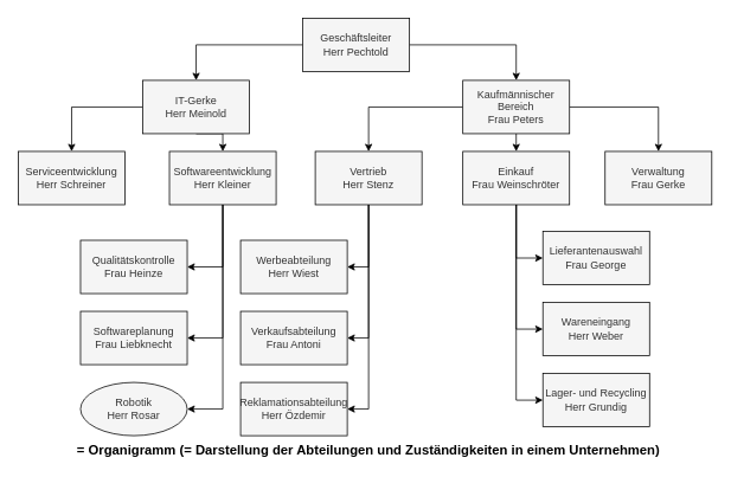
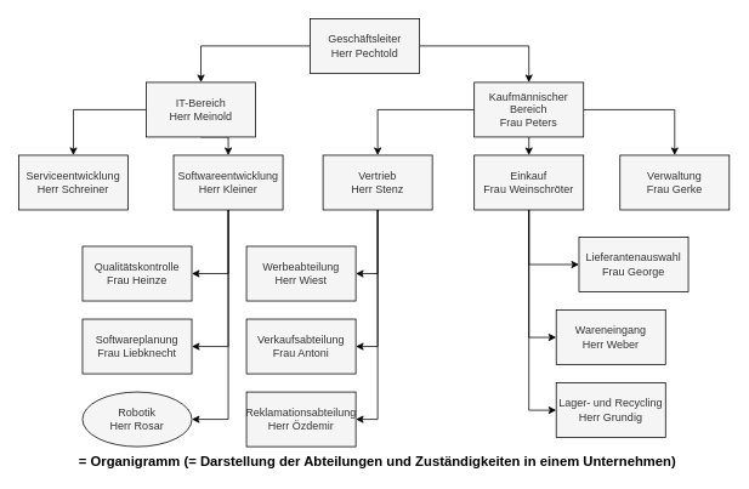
  <mxCell id="0" />
  <mxCell id="1" parent="0" />
  <mxCell id="2" style="edgeStyle=orthogonalEdgeStyle;rounded=0;orthogonalLoop=1;jettySize=auto;html=1;exitX=1;exitY=0.5;exitDx=0;exitDy=0;entryX=0.5;entryY=0;entryDx=0;entryDy=0;labelBackgroundColor=none;labelBorderColor=none;fontColor=#000000;fillColor=#f5f5f5;strokeColor=#000000;" parent="1" source="4" target="11" edge="1"><mxGeometry relative="1" as="geometry" /></mxCell>
  <mxCell id="3" style="edgeStyle=orthogonalEdgeStyle;rounded=0;orthogonalLoop=1;jettySize=auto;html=1;exitX=0;exitY=0.5;exitDx=0;exitDy=0;entryX=0.5;entryY=0;entryDx=0;entryDy=0;labelBackgroundColor=none;labelBorderColor=none;fontColor=#000000;fillColor=#f5f5f5;strokeColor=#000000;" parent="1" source="4" target="7" edge="1"><mxGeometry relative="1" as="geometry" /></mxCell>
  <mxCell id="4" value="Geschäftsleiter&lt;br&gt;Herr Pechtold" style="rounded=0;whiteSpace=wrap;html=1;labelBackgroundColor=none;labelBorderColor=none;fillColor=#f5f5f5;fontColor=#333333;strokeColor=#000000;" parent="1" vertex="1"><mxGeometry x="340" y="20" width="120" height="60" as="geometry" /></mxCell>
  <mxCell id="5" style="edgeStyle=orthogonalEdgeStyle;rounded=0;orthogonalLoop=1;jettySize=auto;html=1;exitX=0.5;exitY=1;exitDx=0;exitDy=0;entryX=0.5;entryY=0;entryDx=0;entryDy=0;labelBackgroundColor=none;labelBorderColor=none;fontColor=#000000;fillColor=#f5f5f5;strokeColor=#000000;" parent="1" source="7" target="16" edge="1"><mxGeometry relative="1" as="geometry" /></mxCell>
  <mxCell id="6" style="edgeStyle=orthogonalEdgeStyle;rounded=0;orthogonalLoop=1;jettySize=auto;html=1;exitX=0;exitY=0.5;exitDx=0;exitDy=0;entryX=0.5;entryY=0;entryDx=0;entryDy=0;labelBackgroundColor=none;labelBorderColor=none;fontColor=#000000;fillColor=#f5f5f5;strokeColor=#000000;" parent="1" source="7" target="12" edge="1"><mxGeometry relative="1" as="geometry" /></mxCell>
- <mxCell id="7" value="IT-Gerke&lt;br&gt;Herr Meinold" style="rounded=0;whiteSpace=wrap;html=1;labelBackgroundColor=none;labelBorderColor=none;fillColor=#f5f5f5;fontColor=#333333;strokeColor=#000000;" parent="1" vertex="1"><mxGeometry x="160" y="90" width="120" height="60" as="geometry" /></mxCell>
+ <mxCell id="7" value="IT-Bereich&lt;br&gt;Herr Meinold" style="rounded=0;whiteSpace=wrap;html=1;labelBackgroundColor=none;labelBorderColor=none;fillColor=#f5f5f5;fontColor=#333333;strokeColor=#000000;" parent="1" vertex="1"><mxGeometry x="160" y="90" width="120" height="60" as="geometry" /></mxCell>
  <mxCell id="8" style="edgeStyle=orthogonalEdgeStyle;rounded=0;orthogonalLoop=1;jettySize=auto;html=1;exitX=0.5;exitY=1;exitDx=0;exitDy=0;entryX=0.5;entryY=0;entryDx=0;entryDy=0;labelBackgroundColor=none;labelBorderColor=none;fontColor=#000000;fillColor=#f5f5f5;strokeColor=#000000;" parent="1" source="11" target="24" edge="1"><mxGeometry relative="1" as="geometry" /></mxCell>
  <mxCell id="9" style="edgeStyle=orthogonalEdgeStyle;rounded=0;orthogonalLoop=1;jettySize=auto;html=1;exitX=1;exitY=0.5;exitDx=0;exitDy=0;entryX=0.5;entryY=0;entryDx=0;entryDy=0;labelBackgroundColor=none;labelBorderColor=none;fontColor=#000000;fillColor=#f5f5f5;strokeColor=#000000;" parent="1" source="11" target="25" edge="1"><mxGeometry relative="1" as="geometry" /></mxCell>
  <mxCell id="10" style="edgeStyle=orthogonalEdgeStyle;rounded=0;orthogonalLoop=1;jettySize=auto;html=1;exitX=0;exitY=0.5;exitDx=0;exitDy=0;entryX=0.5;entryY=0;entryDx=0;entryDy=0;labelBackgroundColor=none;labelBorderColor=none;fontColor=#000000;fillColor=#f5f5f5;strokeColor=#000000;" parent="1" source="11" target="20" edge="1"><mxGeometry relative="1" as="geometry" /></mxCell>
  <mxCell id="11" value="Kaufmännischer Bereich&lt;br&gt;Frau Peters" style="rounded=0;whiteSpace=wrap;html=1;labelBackgroundColor=none;labelBorderColor=none;fillColor=#f5f5f5;fontColor=#333333;strokeColor=#000000;" parent="1" vertex="1"><mxGeometry x="520" y="90" width="120" height="60" as="geometry" /></mxCell>
  <mxCell id="12" value="Serviceentwicklung&lt;br&gt;Herr Schreiner" style="rounded=0;whiteSpace=wrap;html=1;labelBackgroundColor=none;labelBorderColor=none;fillColor=#f5f5f5;fontColor=#333333;strokeColor=#000000;" parent="1" vertex="1"><mxGeometry x="20" y="170" width="120" height="60" as="geometry" /></mxCell>
  <mxCell id="13" style="edgeStyle=orthogonalEdgeStyle;rounded=0;orthogonalLoop=1;jettySize=auto;html=1;exitX=0.5;exitY=1;exitDx=0;exitDy=0;entryX=1;entryY=0.5;entryDx=0;entryDy=0;labelBackgroundColor=none;labelBorderColor=none;fontColor=#000000;fillColor=#f5f5f5;strokeColor=#000000;" parent="1" source="16" target="29" edge="1"><mxGeometry relative="1" as="geometry" /></mxCell>
  <mxCell id="14" style="edgeStyle=orthogonalEdgeStyle;rounded=0;orthogonalLoop=1;jettySize=auto;html=1;exitX=0.5;exitY=1;exitDx=0;exitDy=0;entryX=1;entryY=0.5;entryDx=0;entryDy=0;labelBackgroundColor=none;labelBorderColor=none;fontColor=#000000;fillColor=#f5f5f5;strokeColor=#000000;" parent="1" source="16" target="30" edge="1"><mxGeometry relative="1" as="geometry" /></mxCell>
  <mxCell id="15" style="edgeStyle=orthogonalEdgeStyle;rounded=0;orthogonalLoop=1;jettySize=auto;html=1;exitX=0.5;exitY=1;exitDx=0;exitDy=0;entryX=1;entryY=0.5;entryDx=0;entryDy=0;labelBackgroundColor=none;labelBorderColor=none;fontColor=#000000;fillColor=#f5f5f5;strokeColor=#000000;" parent="1" source="16" target="31" edge="1"><mxGeometry relative="1" as="geometry" /></mxCell>
  <mxCell id="16" value="Softwareentwicklung&lt;br&gt;Herr Kleiner" style="rounded=0;whiteSpace=wrap;html=1;labelBackgroundColor=none;labelBorderColor=none;fillColor=#f5f5f5;fontColor=#333333;strokeColor=#000000;" parent="1" vertex="1"><mxGeometry x="190" y="170" width="120" height="60" as="geometry" /></mxCell>
  <mxCell id="17" style="edgeStyle=orthogonalEdgeStyle;rounded=0;orthogonalLoop=1;jettySize=auto;html=1;exitX=0.5;exitY=1;exitDx=0;exitDy=0;entryX=1;entryY=0.5;entryDx=0;entryDy=0;labelBackgroundColor=none;labelBorderColor=none;fontColor=#000000;fillColor=#f5f5f5;strokeColor=#000000;" parent="1" source="20" target="32" edge="1"><mxGeometry relative="1" as="geometry" /></mxCell>
  <mxCell id="18" style="edgeStyle=orthogonalEdgeStyle;rounded=0;orthogonalLoop=1;jettySize=auto;html=1;exitX=0.5;exitY=1;exitDx=0;exitDy=0;entryX=1;entryY=0.5;entryDx=0;entryDy=0;labelBackgroundColor=none;labelBorderColor=none;fontColor=#000000;fillColor=#f5f5f5;strokeColor=#000000;" parent="1" source="20" target="33" edge="1"><mxGeometry relative="1" as="geometry" /></mxCell>
  <mxCell id="19" style="edgeStyle=orthogonalEdgeStyle;rounded=0;orthogonalLoop=1;jettySize=auto;html=1;exitX=0.5;exitY=1;exitDx=0;exitDy=0;entryX=1;entryY=0.5;entryDx=0;entryDy=0;labelBackgroundColor=none;labelBorderColor=none;fontColor=#000000;fillColor=#f5f5f5;strokeColor=#000000;" parent="1" source="20" target="34" edge="1"><mxGeometry relative="1" as="geometry" /></mxCell>
  <mxCell id="20" value="Vertrieb&lt;br&gt;Herr Stenz" style="rounded=0;whiteSpace=wrap;html=1;labelBackgroundColor=none;labelBorderColor=none;fillColor=#f5f5f5;fontColor=#333333;strokeColor=#000000;" parent="1" vertex="1"><mxGeometry x="354" y="170" width="120" height="60" as="geometry" /></mxCell>
  <mxCell id="21" style="edgeStyle=orthogonalEdgeStyle;rounded=0;orthogonalLoop=1;jettySize=auto;html=1;exitX=0.5;exitY=1;exitDx=0;exitDy=0;entryX=0;entryY=0.5;entryDx=0;entryDy=0;labelBackgroundColor=none;labelBorderColor=none;fontColor=#000000;fillColor=#f5f5f5;strokeColor=#000000;" parent="1" source="24" target="26" edge="1"><mxGeometry relative="1" as="geometry" /></mxCell>
  <mxCell id="22" style="edgeStyle=orthogonalEdgeStyle;rounded=0;orthogonalLoop=1;jettySize=auto;html=1;exitX=0.5;exitY=1;exitDx=0;exitDy=0;entryX=0;entryY=0.5;entryDx=0;entryDy=0;labelBackgroundColor=none;labelBorderColor=none;fontColor=#000000;fillColor=#f5f5f5;strokeColor=#000000;" parent="1" source="24" target="27" edge="1"><mxGeometry relative="1" as="geometry" /></mxCell>
  <mxCell id="23" style="edgeStyle=orthogonalEdgeStyle;rounded=0;orthogonalLoop=1;jettySize=auto;html=1;exitX=0.5;exitY=1;exitDx=0;exitDy=0;entryX=0;entryY=0.5;entryDx=0;entryDy=0;labelBackgroundColor=none;labelBorderColor=none;fontColor=#000000;fillColor=#f5f5f5;strokeColor=#000000;" parent="1" source="24" target="28" edge="1"><mxGeometry relative="1" as="geometry" /></mxCell>
  <mxCell id="24" value="Einkauf&lt;br&gt;Frau Weinschröter" style="rounded=0;whiteSpace=wrap;html=1;labelBackgroundColor=none;labelBorderColor=none;fillColor=#f5f5f5;fontColor=#333333;strokeColor=#000000;" parent="1" vertex="1"><mxGeometry x="520" y="170" width="120" height="60" as="geometry" /></mxCell>
  <mxCell id="25" value="Verwaltung&lt;br&gt;Frau Gerke" style="rounded=0;whiteSpace=wrap;html=1;labelBackgroundColor=none;labelBorderColor=none;fillColor=#f5f5f5;fontColor=#333333;strokeColor=#000000;" parent="1" vertex="1"><mxGeometry x="680" y="170" width="120" height="60" as="geometry" /></mxCell>
- <mxCell id="26" value="Lieferantenauswahl&lt;br&gt;Frau George" style="rounded=0;whiteSpace=wrap;html=1;labelBackgroundColor=none;labelBorderColor=none;fillColor=#f5f5f5;fontColor=#333333;strokeColor=#000000;" parent="1" vertex="1"><mxGeometry x="610" y="260" width="120" height="60" as="geometry" /></mxCell>
+ <mxCell id="26" value="Lieferantenauswahl&lt;br&gt;Frau George" style="rounded=0;whiteSpace=wrap;html=1;labelBackgroundColor=none;labelBorderColor=none;fillColor=#f5f5f5;fontColor=#333333;strokeColor=#000000;" parent="1" vertex="1"><mxGeometry x="635" y="260" width="120" height="60" as="geometry" /></mxCell>
  <mxCell id="27" value="Wareneingang&lt;br&gt;Herr Weber" style="rounded=0;whiteSpace=wrap;html=1;labelBackgroundColor=none;labelBorderColor=none;fillColor=#f5f5f5;fontColor=#333333;strokeColor=#000000;" parent="1" vertex="1"><mxGeometry x="610" y="340" width="120" height="60" as="geometry" /></mxCell>
  <mxCell id="28" value="Lager- und Recycling&lt;br&gt;Herr Grundig" style="rounded=0;whiteSpace=wrap;html=1;labelBackgroundColor=none;labelBorderColor=none;fillColor=#f5f5f5;fontColor=#333333;strokeColor=#000000;" parent="1" vertex="1"><mxGeometry x="610" y="420" width="120" height="60" as="geometry" /></mxCell>
  <mxCell id="29" value="Qualitätskontrolle&lt;br&gt;Frau Heinze" style="rounded=0;whiteSpace=wrap;html=1;labelBackgroundColor=none;labelBorderColor=none;fillColor=#f5f5f5;fontColor=#333333;strokeColor=#000000;" parent="1" vertex="1"><mxGeometry x="90" y="270" width="120" height="60" as="geometry" /></mxCell>
  <mxCell id="30" value="Softwareplanung&lt;br&gt;Frau Liebknecht" style="rounded=0;whiteSpace=wrap;html=1;labelBackgroundColor=none;labelBorderColor=none;fillColor=#f5f5f5;fontColor=#333333;strokeColor=#000000;" parent="1" vertex="1"><mxGeometry x="90" y="350" width="120" height="60" as="geometry" /></mxCell>
  <mxCell id="31" value="Robotik&lt;br&gt;Herr Rosar" style="ellipse;whiteSpace=wrap;html=1;labelBackgroundColor=none;labelBorderColor=none;fillColor=#f5f5f5;fontColor=#333333;strokeColor=#000000;" parent="1" vertex="1"><mxGeometry x="90" y="430" width="120" height="60" as="geometry" /></mxCell>
  <mxCell id="32" value="Werbeabteilung&lt;br&gt;Herr Wiest" style="rounded=0;whiteSpace=wrap;html=1;labelBackgroundColor=none;labelBorderColor=none;fillColor=#f5f5f5;fontColor=#333333;strokeColor=#000000;" parent="1" vertex="1"><mxGeometry x="270" y="270" width="120" height="60" as="geometry" /></mxCell>
  <mxCell id="33" value="Verkaufsabteilung&lt;br&gt;Frau Antoni" style="rounded=0;whiteSpace=wrap;html=1;labelBackgroundColor=none;labelBorderColor=none;fillColor=#f5f5f5;fontColor=#333333;strokeColor=#000000;" parent="1" vertex="1"><mxGeometry x="270" y="350" width="120" height="60" as="geometry" /></mxCell>
  <mxCell id="34" value="Reklamationsabteilung&lt;br&gt;Herr Özdemir" style="rounded=0;whiteSpace=wrap;html=1;labelBackgroundColor=none;labelBorderColor=none;fillColor=#f5f5f5;fontColor=#333333;strokeColor=#000000;" parent="1" vertex="1"><mxGeometry x="270" y="430" width="120" height="60" as="geometry" /></mxCell>
  <mxCell id="35" value="&lt;font style=&quot;font-size: 22px&quot;&gt;&lt;b style=&quot;font-size: 15px&quot;&gt;= Organigramm (= Darstellung der Abteilungen und Zuständigkeiten in einem Unternehmen)&lt;/b&gt;&lt;/font&gt;" style="text;html=1;strokeColor=none;fillColor=none;align=center;verticalAlign=middle;whiteSpace=wrap;rounded=0;" vertex="1" parent="1"><mxGeometry x="79" y="495" width="670" height="20" as="geometry" /></mxCell>
